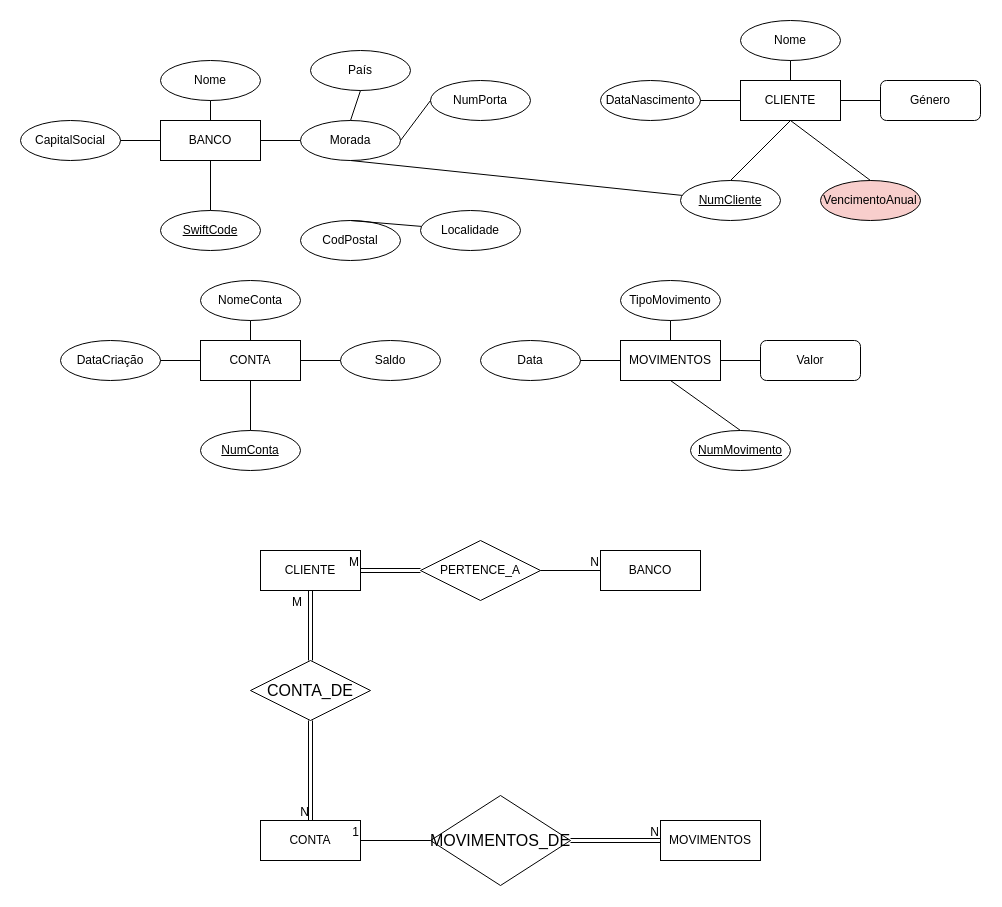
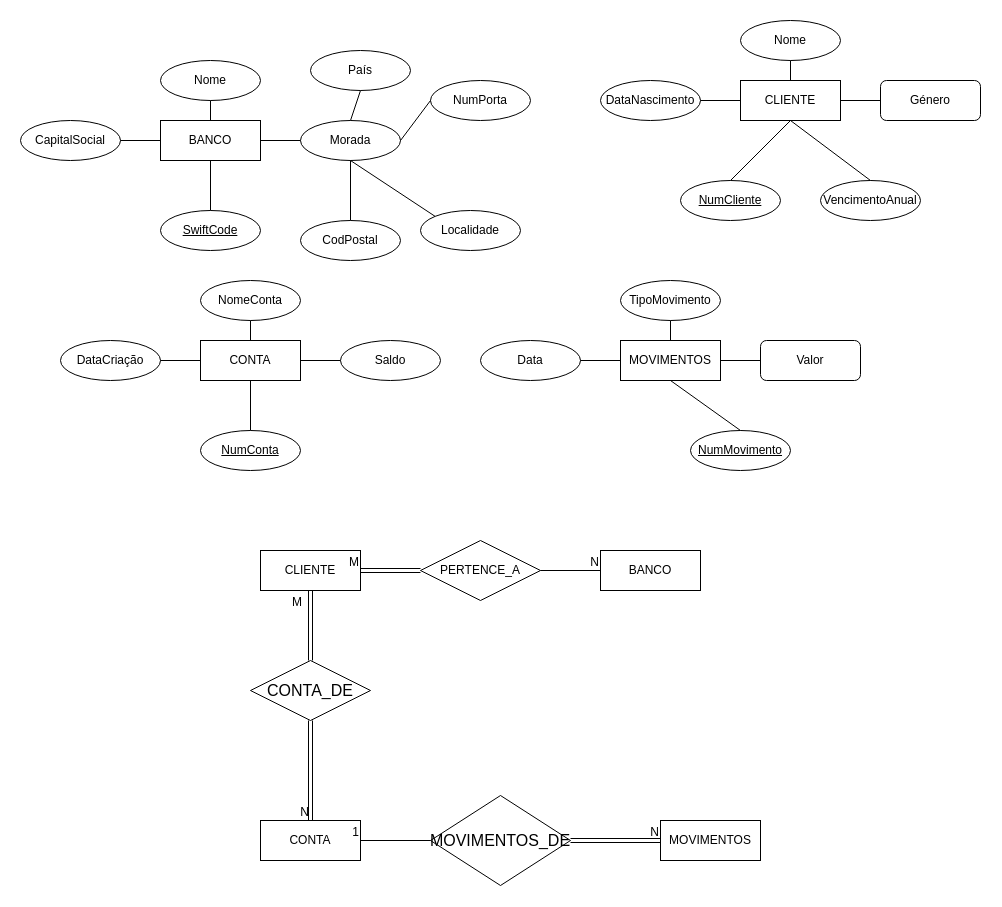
  <mxCell id="0" />
  <mxCell id="1" parent="0" />
  <mxCell id="2" value="Nome" style="ellipse;whiteSpace=wrap;html=1;align=center;" vertex="1" parent="1"><mxGeometry x="160" y="60" width="100" height="40" as="geometry" /></mxCell>
  <mxCell id="3" value="BANCO" style="whiteSpace=wrap;html=1;align=center;" vertex="1" parent="1"><mxGeometry x="160" y="120" width="100" height="40" as="geometry" /></mxCell>
  <mxCell id="4" value="SwiftCode" style="ellipse;whiteSpace=wrap;html=1;align=center;fontStyle=4;" vertex="1" parent="1"><mxGeometry x="160" y="210" width="100" height="40" as="geometry" /></mxCell>
  <mxCell id="5" value="Morada" style="ellipse;whiteSpace=wrap;html=1;align=center;" vertex="1" parent="1"><mxGeometry x="300" y="120" width="100" height="40" as="geometry" /></mxCell>
  <mxCell id="6" value="NumPorta" style="ellipse;whiteSpace=wrap;html=1;align=center;" vertex="1" parent="1"><mxGeometry x="430" y="80" width="100" height="40" as="geometry" /></mxCell>
  <mxCell id="7" value="CodPostal" style="ellipse;whiteSpace=wrap;html=1;align=center;" vertex="1" parent="1"><mxGeometry x="300" y="220" width="100" height="40" as="geometry" /></mxCell>
  <mxCell id="8" value="Localidade" style="ellipse;whiteSpace=wrap;html=1;align=center;" vertex="1" parent="1"><mxGeometry x="420" y="210" width="100" height="40" as="geometry" /></mxCell>
  <mxCell id="9" value="País" style="ellipse;whiteSpace=wrap;html=1;align=center;" vertex="1" parent="1"><mxGeometry x="310" y="50" width="100" height="40" as="geometry" /></mxCell>
  <mxCell id="10" value="CapitalSocial" style="ellipse;whiteSpace=wrap;html=1;align=center;" vertex="1" parent="1"><mxGeometry x="20" y="120" width="100" height="40" as="geometry" /></mxCell>
  <mxCell id="11" value="" style="endArrow=none;html=1;rounded=0;exitX=1;exitY=0.5;exitDx=0;exitDy=0;entryX=0;entryY=0.5;entryDx=0;entryDy=0;" edge="1" parent="1" source="10" target="3"><mxGeometry relative="1" as="geometry"><mxPoint x="140" y="230" as="sourcePoint" /><mxPoint x="300" y="230" as="targetPoint" /></mxGeometry></mxCell>
  <mxCell id="12" value="" style="endArrow=none;html=1;rounded=0;exitX=0.5;exitY=1;exitDx=0;exitDy=0;entryX=0.5;entryY=0;entryDx=0;entryDy=0;" edge="1" parent="1" source="2" target="3"><mxGeometry relative="1" as="geometry"><mxPoint x="130" y="150" as="sourcePoint" /><mxPoint x="170" y="150" as="targetPoint" /></mxGeometry></mxCell>
  <mxCell id="13" value="" style="endArrow=none;html=1;rounded=0;exitX=1;exitY=0.5;exitDx=0;exitDy=0;entryX=0;entryY=0.5;entryDx=0;entryDy=0;" edge="1" parent="1" source="3" target="5"><mxGeometry relative="1" as="geometry"><mxPoint x="140" y="160" as="sourcePoint" /><mxPoint x="180" y="160" as="targetPoint" /></mxGeometry></mxCell>
  <mxCell id="14" value="" style="endArrow=none;html=1;rounded=0;exitX=0.5;exitY=0;exitDx=0;exitDy=0;entryX=0.5;entryY=1;entryDx=0;entryDy=0;" edge="1" parent="1" source="5" target="9"><mxGeometry relative="1" as="geometry"><mxPoint x="150" y="170" as="sourcePoint" /><mxPoint x="190" y="170" as="targetPoint" /></mxGeometry></mxCell>
  <mxCell id="15" value="" style="endArrow=none;html=1;rounded=0;exitX=1;exitY=0.5;exitDx=0;exitDy=0;entryX=0;entryY=0.5;entryDx=0;entryDy=0;" edge="1" parent="1" source="5" target="6"><mxGeometry relative="1" as="geometry"><mxPoint x="160" y="180" as="sourcePoint" /><mxPoint x="200" y="180" as="targetPoint" /></mxGeometry></mxCell>
  <mxCell id="16" value="" style="endArrow=none;html=1;rounded=0;entryX=0.5;entryY=0;entryDx=0;entryDy=0;exitX=0.5;exitY=1;exitDx=0;exitDy=0;" edge="1" parent="1" source="3" target="4"><mxGeometry relative="1" as="geometry"><mxPoint x="240" y="170" as="sourcePoint" /><mxPoint x="220" y="200" as="targetPoint" /></mxGeometry></mxCell>
- <mxCell id="17" value="" style="endArrow=none;html=1;rounded=0;exitX=0.5;exitY=0;exitDx=0;exitDy=0;" edge="1" parent="1" source="7" target="8"><mxGeometry relative="1" as="geometry"><mxPoint x="190" y="210" as="sourcePoint" /><mxPoint x="230" y="210" as="targetPoint" /></mxGeometry></mxCell>
- <mxCell id="18" value="" style="endArrow=none;html=1;rounded=0;exitX=0.5;exitY=1;exitDx=0;exitDy=0;" edge="1" parent="1" source="5" target="39"><mxGeometry relative="1" as="geometry"><mxPoint x="200" y="220" as="sourcePoint" /><mxPoint x="240" y="220" as="targetPoint" /></mxGeometry></mxCell>
+ <mxCell id="17" value="" style="endArrow=none;html=1;rounded=0;exitX=0.5;exitY=0;exitDx=0;exitDy=0;entryX=0.5;entryY=1;entryDx=0;entryDy=0;" edge="1" parent="1" source="7" target="5"><mxGeometry relative="1" as="geometry"><mxPoint x="190" y="210" as="sourcePoint" /><mxPoint x="230" y="210" as="targetPoint" /></mxGeometry></mxCell>
+ <mxCell id="18" value="" style="endArrow=none;html=1;rounded=0;exitX=0.5;exitY=1;exitDx=0;exitDy=0;entryX=0;entryY=0;entryDx=0;entryDy=0;" edge="1" parent="1" source="5" target="8"><mxGeometry relative="1" as="geometry"><mxPoint x="200" y="220" as="sourcePoint" /><mxPoint x="240" y="220" as="targetPoint" /></mxGeometry></mxCell>
  <mxCell id="19" value="NomeConta" style="ellipse;whiteSpace=wrap;html=1;align=center;" vertex="1" parent="1"><mxGeometry x="200" y="280" width="100" height="40" as="geometry" /></mxCell>
  <mxCell id="20" value="CONTA" style="whiteSpace=wrap;html=1;align=center;" vertex="1" parent="1"><mxGeometry x="200" y="340" width="100" height="40" as="geometry" /></mxCell>
  <mxCell id="21" value="NumConta" style="ellipse;whiteSpace=wrap;html=1;align=center;fontStyle=4;" vertex="1" parent="1"><mxGeometry x="200" y="430" width="100" height="40" as="geometry" /></mxCell>
  <mxCell id="22" value="Saldo" style="ellipse;whiteSpace=wrap;html=1;align=center;" vertex="1" parent="1"><mxGeometry x="340" y="340" width="100" height="40" as="geometry" /></mxCell>
  <mxCell id="23" value="DataCriação" style="ellipse;whiteSpace=wrap;html=1;align=center;" vertex="1" parent="1"><mxGeometry x="60" y="340" width="100" height="40" as="geometry" /></mxCell>
  <mxCell id="24" value="" style="endArrow=none;html=1;rounded=0;exitX=1;exitY=0.5;exitDx=0;exitDy=0;entryX=0;entryY=0.5;entryDx=0;entryDy=0;" edge="1" parent="1" source="23" target="20"><mxGeometry relative="1" as="geometry"><mxPoint x="180" y="450" as="sourcePoint" /><mxPoint x="340" y="450" as="targetPoint" /></mxGeometry></mxCell>
  <mxCell id="25" value="" style="endArrow=none;html=1;rounded=0;exitX=0.5;exitY=1;exitDx=0;exitDy=0;entryX=0.5;entryY=0;entryDx=0;entryDy=0;" edge="1" parent="1" source="19" target="20"><mxGeometry relative="1" as="geometry"><mxPoint x="170" y="370" as="sourcePoint" /><mxPoint x="210" y="370" as="targetPoint" /></mxGeometry></mxCell>
  <mxCell id="26" value="" style="endArrow=none;html=1;rounded=0;exitX=1;exitY=0.5;exitDx=0;exitDy=0;entryX=0;entryY=0.5;entryDx=0;entryDy=0;" edge="1" parent="1" source="20" target="22"><mxGeometry relative="1" as="geometry"><mxPoint x="180" y="380" as="sourcePoint" /><mxPoint x="220" y="380" as="targetPoint" /></mxGeometry></mxCell>
  <mxCell id="27" value="" style="endArrow=none;html=1;rounded=0;entryX=0.5;entryY=0;entryDx=0;entryDy=0;exitX=0.5;exitY=1;exitDx=0;exitDy=0;" edge="1" parent="1" source="20" target="21"><mxGeometry relative="1" as="geometry"><mxPoint x="280" y="390" as="sourcePoint" /><mxPoint x="260" y="420" as="targetPoint" /></mxGeometry></mxCell>
  <mxCell id="28" value="TipoMovimento" style="ellipse;whiteSpace=wrap;html=1;align=center;" vertex="1" parent="1"><mxGeometry x="620" y="280" width="100" height="40" as="geometry" /></mxCell>
  <mxCell id="29" value="MOVIMENTOS" style="whiteSpace=wrap;html=1;align=center;" vertex="1" parent="1"><mxGeometry x="620" y="340" width="100" height="40" as="geometry" /></mxCell>
  <mxCell id="30" value="NumMovimento" style="ellipse;whiteSpace=wrap;html=1;align=center;fontStyle=4;" vertex="1" parent="1"><mxGeometry x="690" y="430" width="100" height="40" as="geometry" /></mxCell>
  <mxCell id="31" value="Valor" style="whiteSpace=wrap;html=1;align=center;rounded=1;" vertex="1" parent="1"><mxGeometry x="760" y="340" width="100" height="40" as="geometry" /></mxCell>
  <mxCell id="32" value="Data" style="ellipse;whiteSpace=wrap;html=1;align=center;" vertex="1" parent="1"><mxGeometry x="480" y="340" width="100" height="40" as="geometry" /></mxCell>
  <mxCell id="33" value="" style="endArrow=none;html=1;rounded=0;exitX=1;exitY=0.5;exitDx=0;exitDy=0;entryX=0;entryY=0.5;entryDx=0;entryDy=0;" edge="1" parent="1" source="32" target="29"><mxGeometry relative="1" as="geometry"><mxPoint x="600" y="450" as="sourcePoint" /><mxPoint x="760" y="450" as="targetPoint" /></mxGeometry></mxCell>
  <mxCell id="34" value="" style="endArrow=none;html=1;rounded=0;exitX=0.5;exitY=1;exitDx=0;exitDy=0;entryX=0.5;entryY=0;entryDx=0;entryDy=0;" edge="1" parent="1" source="28" target="29"><mxGeometry relative="1" as="geometry"><mxPoint x="590" y="370" as="sourcePoint" /><mxPoint x="630" y="370" as="targetPoint" /></mxGeometry></mxCell>
  <mxCell id="35" value="" style="endArrow=none;html=1;rounded=0;exitX=1;exitY=0.5;exitDx=0;exitDy=0;entryX=0;entryY=0.5;entryDx=0;entryDy=0;" edge="1" parent="1" source="29" target="31"><mxGeometry relative="1" as="geometry"><mxPoint x="600" y="380" as="sourcePoint" /><mxPoint x="640" y="380" as="targetPoint" /></mxGeometry></mxCell>
  <mxCell id="36" value="" style="endArrow=none;html=1;rounded=0;entryX=0.5;entryY=0;entryDx=0;entryDy=0;exitX=0.5;exitY=1;exitDx=0;exitDy=0;" edge="1" parent="1" source="29" target="30"><mxGeometry relative="1" as="geometry"><mxPoint x="700" y="390" as="sourcePoint" /><mxPoint x="680" y="420" as="targetPoint" /></mxGeometry></mxCell>
  <mxCell id="37" value="Nome" style="ellipse;whiteSpace=wrap;html=1;align=center;" vertex="1" parent="1"><mxGeometry x="740" y="20" width="100" height="40" as="geometry" /></mxCell>
  <mxCell id="38" value="CLIENTE" style="whiteSpace=wrap;html=1;align=center;" vertex="1" parent="1"><mxGeometry x="740" y="80" width="100" height="40" as="geometry" /></mxCell>
  <mxCell id="39" value="NumCliente" style="ellipse;whiteSpace=wrap;html=1;align=center;fontStyle=4;" vertex="1" parent="1"><mxGeometry x="680" y="180" width="100" height="40" as="geometry" /></mxCell>
  <mxCell id="40" value="Género" style="whiteSpace=wrap;html=1;align=center;rounded=1;" vertex="1" parent="1"><mxGeometry x="880" y="80" width="100" height="40" as="geometry" /></mxCell>
  <mxCell id="41" value="DataNascimento" style="ellipse;whiteSpace=wrap;html=1;align=center;" vertex="1" parent="1"><mxGeometry x="600" y="80" width="100" height="40" as="geometry" /></mxCell>
  <mxCell id="42" value="" style="endArrow=none;html=1;rounded=0;exitX=1;exitY=0.5;exitDx=0;exitDy=0;entryX=0;entryY=0.5;entryDx=0;entryDy=0;" edge="1" parent="1" source="41" target="38"><mxGeometry relative="1" as="geometry"><mxPoint x="720" y="190" as="sourcePoint" /><mxPoint x="880" y="190" as="targetPoint" /></mxGeometry></mxCell>
  <mxCell id="43" value="" style="endArrow=none;html=1;rounded=0;exitX=0.5;exitY=1;exitDx=0;exitDy=0;entryX=0.5;entryY=0;entryDx=0;entryDy=0;" edge="1" parent="1" source="37" target="38"><mxGeometry relative="1" as="geometry"><mxPoint x="710" y="110" as="sourcePoint" /><mxPoint x="750" y="110" as="targetPoint" /></mxGeometry></mxCell>
  <mxCell id="44" value="" style="endArrow=none;html=1;rounded=0;exitX=1;exitY=0.5;exitDx=0;exitDy=0;entryX=0;entryY=0.5;entryDx=0;entryDy=0;" edge="1" parent="1" source="38" target="40"><mxGeometry relative="1" as="geometry"><mxPoint x="720" y="120" as="sourcePoint" /><mxPoint x="760" y="120" as="targetPoint" /></mxGeometry></mxCell>
  <mxCell id="45" value="" style="endArrow=none;html=1;rounded=0;entryX=0.5;entryY=0;entryDx=0;entryDy=0;exitX=0.5;exitY=1;exitDx=0;exitDy=0;" edge="1" parent="1" source="38" target="39"><mxGeometry relative="1" as="geometry"><mxPoint x="820" y="130" as="sourcePoint" /><mxPoint x="800" y="160" as="targetPoint" /></mxGeometry></mxCell>
- <mxCell id="46" value="VencimentoAnual" style="ellipse;whiteSpace=wrap;html=1;align=center;fillColor=#f8cecc;" vertex="1" parent="1"><mxGeometry x="820" y="180" width="100" height="40" as="geometry" /></mxCell>
+ <mxCell id="46" value="VencimentoAnual" style="ellipse;whiteSpace=wrap;html=1;align=center;" vertex="1" parent="1"><mxGeometry x="820" y="180" width="100" height="40" as="geometry" /></mxCell>
  <mxCell id="47" value="" style="endArrow=none;html=1;rounded=0;entryX=0.5;entryY=1;entryDx=0;entryDy=0;exitX=0.5;exitY=0;exitDx=0;exitDy=0;" edge="1" parent="1" source="46" target="38"><mxGeometry relative="1" as="geometry"><mxPoint x="450" y="380" as="sourcePoint" /><mxPoint x="610" y="380" as="targetPoint" /></mxGeometry></mxCell>
  <mxCell id="48" value="PERTENCE_A" style="shape=rhombus;perimeter=rhombusPerimeter;whiteSpace=wrap;html=1;align=center;" vertex="1" parent="1"><mxGeometry x="420" y="540" width="120" height="60" as="geometry" /></mxCell>
  <mxCell id="49" value="BANCO" style="whiteSpace=wrap;html=1;align=center;" vertex="1" parent="1"><mxGeometry x="600" y="550" width="100" height="40" as="geometry" /></mxCell>
  <mxCell id="50" value="CLIENTE" style="whiteSpace=wrap;html=1;align=center;" vertex="1" parent="1"><mxGeometry x="260" y="550" width="100" height="40" as="geometry" /></mxCell>
  <mxCell id="51" value="" style="shape=link;html=1;rounded=0;entryX=1;entryY=0.5;entryDx=0;entryDy=0;exitX=0;exitY=0.5;exitDx=0;exitDy=0;" edge="1" parent="1" source="48" target="50"><mxGeometry relative="1" as="geometry"><mxPoint x="480" y="670" as="sourcePoint" /><mxPoint x="640" y="670" as="targetPoint" /></mxGeometry></mxCell>
  <mxCell id="52" value="M" style="resizable=0;html=1;whiteSpace=wrap;align=right;verticalAlign=bottom;" connectable="0" vertex="1" parent="51"><mxGeometry x="1" relative="1" as="geometry" /></mxCell>
  <mxCell id="53" value="" style="endArrow=none;html=1;rounded=0;exitX=1;exitY=0.5;exitDx=0;exitDy=0;entryX=0;entryY=0.5;entryDx=0;entryDy=0;" edge="1" parent="1" source="48" target="49"><mxGeometry relative="1" as="geometry"><mxPoint x="480" y="670" as="sourcePoint" /><mxPoint x="640" y="670" as="targetPoint" /></mxGeometry></mxCell>
  <mxCell id="54" value="N" style="resizable=0;html=1;whiteSpace=wrap;align=right;verticalAlign=bottom;" connectable="0" vertex="1" parent="53"><mxGeometry x="1" relative="1" as="geometry" /></mxCell>
  <mxCell id="55" value="&lt;span id=&quot;docs-internal-guid-71734ad7-7fff-62f7-4db1-e962360f2191&quot;&gt;&lt;span style=&quot;font-size: 12pt; font-family: Calibri, sans-serif; background-color: transparent; font-variant-numeric: normal; font-variant-east-asian: normal; font-variant-alternates: normal; font-variant-position: normal; vertical-align: baseline; white-space-collapse: preserve;&quot;&gt;CONTA_DE&lt;/span&gt;&lt;/span&gt;" style="shape=rhombus;perimeter=rhombusPerimeter;whiteSpace=wrap;html=1;align=center;" vertex="1" parent="1"><mxGeometry x="250" y="660" width="120" height="60" as="geometry" /></mxCell>
  <mxCell id="56" value="CONTA" style="whiteSpace=wrap;html=1;align=center;" vertex="1" parent="1"><mxGeometry x="260" y="820" width="100" height="40" as="geometry" /></mxCell>
  <mxCell id="57" value="MOVIMENTOS" style="whiteSpace=wrap;html=1;align=center;" vertex="1" parent="1"><mxGeometry x="660" y="820" width="100" height="40" as="geometry" /></mxCell>
  <mxCell id="58" value="&lt;span id=&quot;docs-internal-guid-fb2df284-7fff-6dd5-38d9-8c89a542093a&quot;&gt;&lt;span style=&quot;font-size: 12pt; font-family: Calibri, sans-serif; background-color: transparent; font-variant-numeric: normal; font-variant-east-asian: normal; font-variant-alternates: normal; font-variant-position: normal; vertical-align: baseline; white-space-collapse: preserve;&quot;&gt;MOVIMENTOS_DE&lt;/span&gt;&lt;/span&gt;" style="shape=rhombus;perimeter=rhombusPerimeter;whiteSpace=wrap;html=1;align=center;" vertex="1" parent="1"><mxGeometry x="430" y="795" width="140" height="90" as="geometry" /></mxCell>
  <mxCell id="59" value="" style="shape=link;html=1;rounded=0;entryX=0.5;entryY=0;entryDx=0;entryDy=0;exitX=0.5;exitY=1;exitDx=0;exitDy=0;" edge="1" parent="1" source="55" target="56"><mxGeometry relative="1" as="geometry"><mxPoint x="480" y="670" as="sourcePoint" /><mxPoint x="640" y="670" as="targetPoint" /></mxGeometry></mxCell>
  <mxCell id="60" value="N" style="resizable=0;html=1;whiteSpace=wrap;align=right;verticalAlign=bottom;" connectable="0" vertex="1" parent="59"><mxGeometry x="1" relative="1" as="geometry" /></mxCell>
  <mxCell id="61" value="" style="shape=link;html=1;rounded=0;exitX=0.5;exitY=1;exitDx=0;exitDy=0;entryX=0.5;entryY=0;entryDx=0;entryDy=0;" edge="1" parent="1" source="50" target="55"><mxGeometry relative="1" as="geometry"><mxPoint x="480" y="670" as="sourcePoint" /><mxPoint x="640" y="670" as="targetPoint" /></mxGeometry></mxCell>
  <mxCell id="62" value="M" style="resizable=0;html=1;whiteSpace=wrap;align=left;verticalAlign=bottom;" connectable="0" vertex="1" parent="61"><mxGeometry x="-1" relative="1" as="geometry"><mxPoint x="-20" y="20" as="offset" /></mxGeometry></mxCell>
  <mxCell id="63" value="" style="shape=link;html=1;rounded=0;exitX=1;exitY=0.5;exitDx=0;exitDy=0;entryX=0;entryY=0.5;entryDx=0;entryDy=0;" edge="1" parent="1" source="58" target="57"><mxGeometry relative="1" as="geometry"><mxPoint x="480" y="770" as="sourcePoint" /><mxPoint x="640" y="770" as="targetPoint" /></mxGeometry></mxCell>
  <mxCell id="64" value="N" style="resizable=0;html=1;whiteSpace=wrap;align=right;verticalAlign=bottom;" connectable="0" vertex="1" parent="63"><mxGeometry x="1" relative="1" as="geometry" /></mxCell>
  <mxCell id="65" value="" style="endArrow=none;html=1;rounded=0;entryX=1;entryY=0.5;entryDx=0;entryDy=0;exitX=0;exitY=0.5;exitDx=0;exitDy=0;" edge="1" parent="1" source="58" target="56"><mxGeometry relative="1" as="geometry"><mxPoint x="480" y="770" as="sourcePoint" /><mxPoint x="640" y="770" as="targetPoint" /></mxGeometry></mxCell>
  <mxCell id="66" value="1" style="resizable=0;html=1;whiteSpace=wrap;align=right;verticalAlign=bottom;" connectable="0" vertex="1" parent="65"><mxGeometry x="1" relative="1" as="geometry" /></mxCell>
